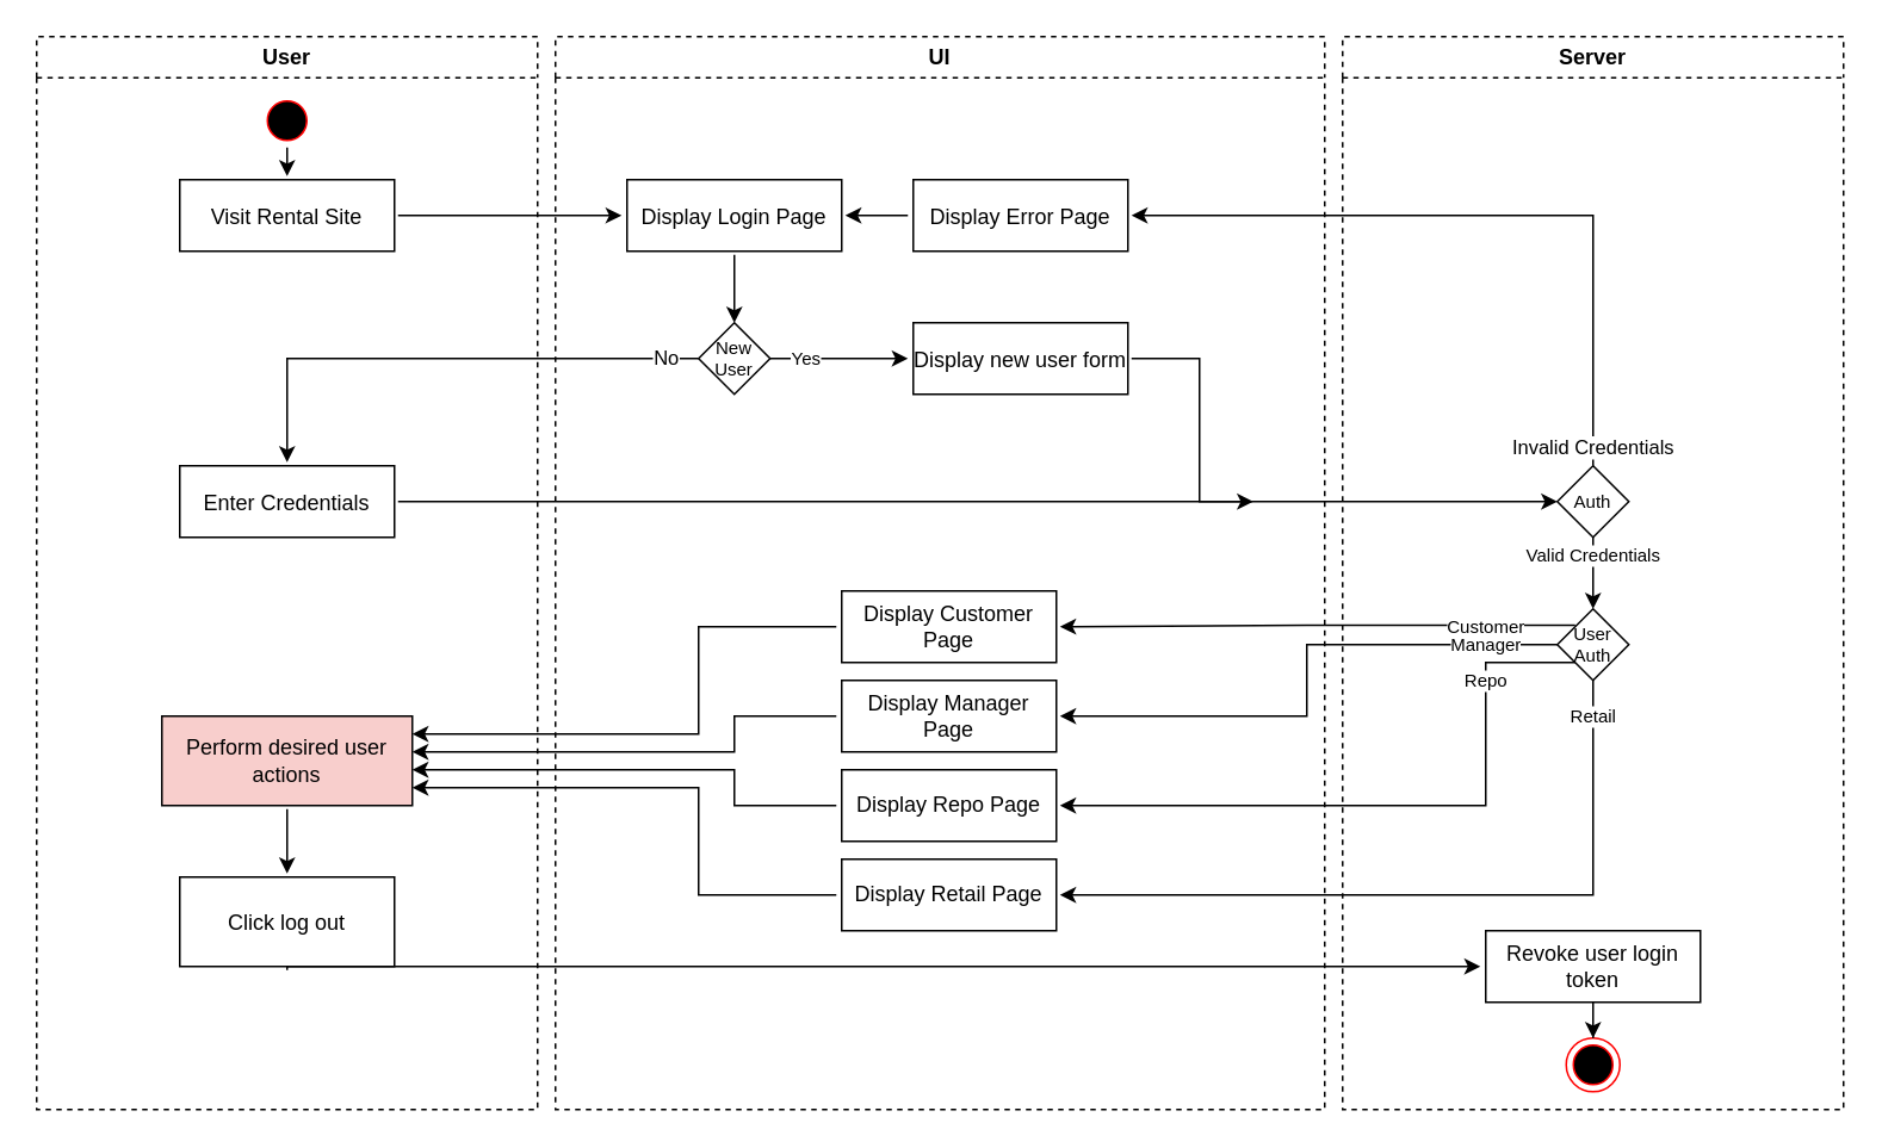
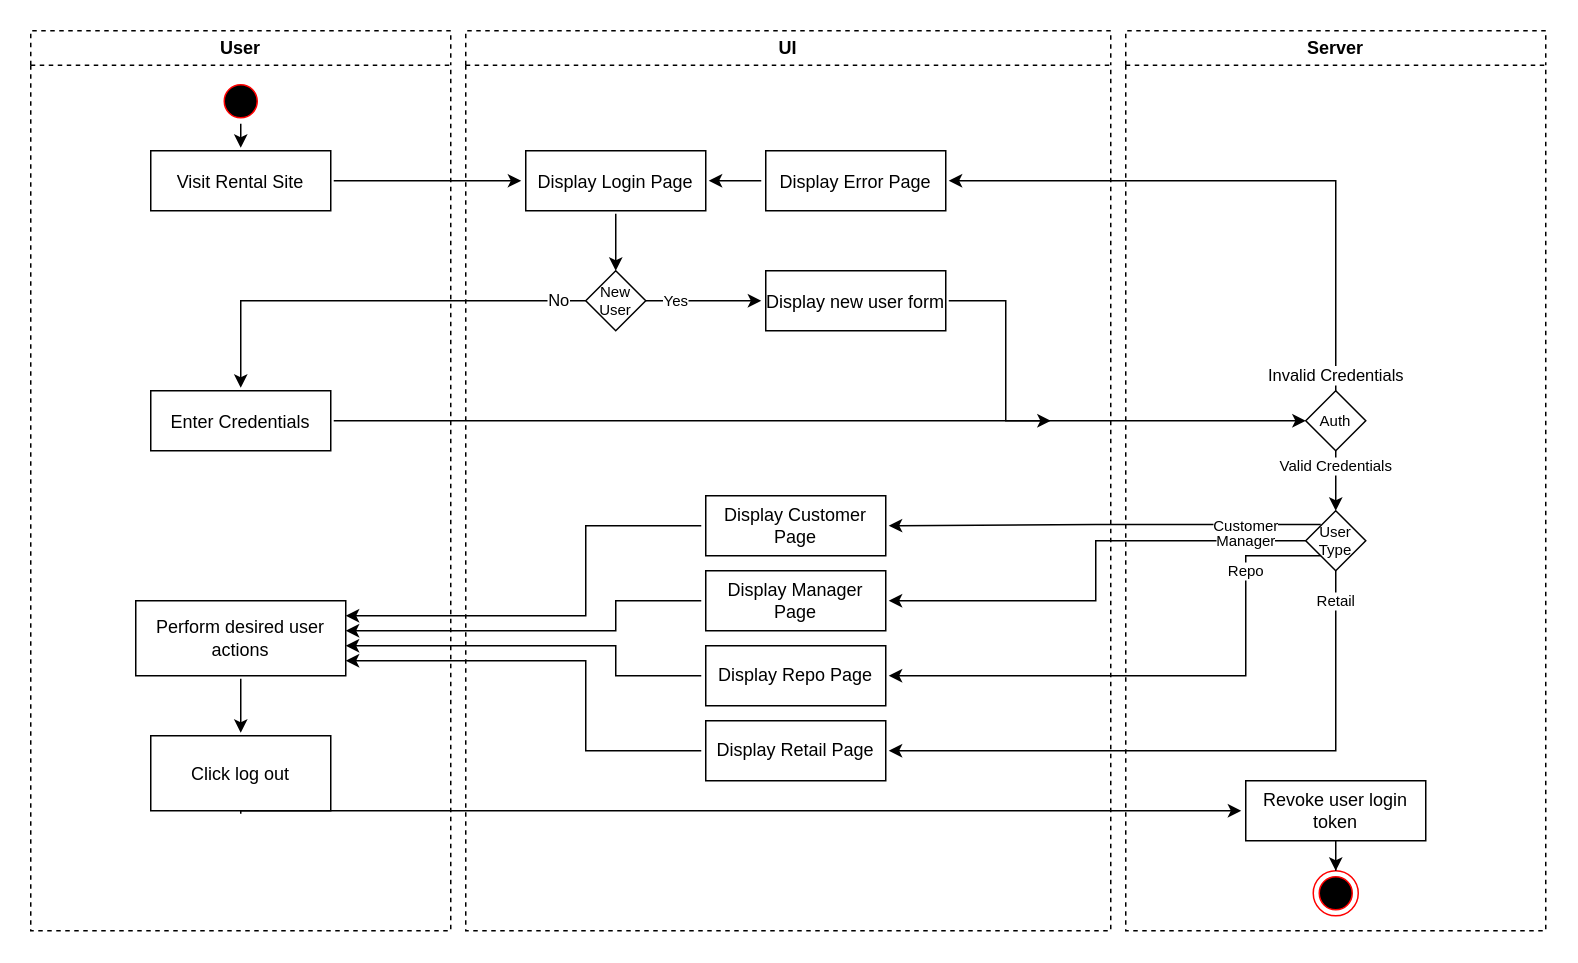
  <mxCell id="0" />
  <mxCell id="1" parent="0" />
  <mxCell id="2" value="User" style="swimlane;whiteSpace=wrap;dashed=1;" parent="1" vertex="1"><mxGeometry x="20" y="20" width="280" height="600" as="geometry" /></mxCell>
  <mxCell id="3" style="edgeStyle=orthogonalEdgeStyle;rounded=0;orthogonalLoop=1;jettySize=auto;html=1;exitX=0.5;exitY=1;exitDx=0;exitDy=0;entryX=0.5;entryY=0;entryDx=0;entryDy=-2;entryPerimeter=0;fontSize=10;" edge="1" parent="2" source="4" target="5"><mxGeometry relative="1" as="geometry" /></mxCell>
  <mxCell id="4" value="" style="ellipse;shape=startState;fillColor=#000000;strokeColor=#ff0000;" parent="2" vertex="1"><mxGeometry x="125" y="32" width="30" height="30" as="geometry" /></mxCell>
  <mxCell id="5" value="Visit Rental Site" style="points=[[0,0.5,0,-3,0],[0.5,0,0,0,-2],[0.5,1,0,0,2],[1,0.5,0,2,0]];" vertex="1" parent="2"><mxGeometry x="80" y="80" width="120" height="40" as="geometry" /></mxCell>
  <mxCell id="6" value="Enter Credentials" style="points=[[0,0.5,0,-3,0],[0.5,0,0,0,-2],[0.5,1,0,0,2],[1,0.5,0,2,0]];" vertex="1" parent="2"><mxGeometry x="80" y="240" width="120" height="40" as="geometry" /></mxCell>
  <mxCell id="7" style="edgeStyle=orthogonalEdgeStyle;rounded=0;orthogonalLoop=1;jettySize=auto;html=1;exitX=0.5;exitY=1;exitDx=0;exitDy=2;exitPerimeter=0;entryX=0.5;entryY=0;entryDx=0;entryDy=-2;entryPerimeter=0;fontSize=10;" edge="1" parent="2" source="8" target="9"><mxGeometry relative="1" as="geometry" /></mxCell>
- <mxCell id="8" value="Perform desired user actions" style="points=[[0,0.5,0,-3,0],[0.5,0,0,0,-2],[0.5,1,0,0,2],[1,0.5,0,2,0]];whiteSpace=wrap;fillColor=#f8cecc;" vertex="1" parent="2"><mxGeometry x="70" y="380" width="140" height="50" as="geometry" /></mxCell>
+ <mxCell id="8" value="Perform desired user actions" style="points=[[0,0.5,0,-3,0],[0.5,0,0,0,-2],[0.5,1,0,0,2],[1,0.5,0,2,0]];whiteSpace=wrap;" vertex="1" parent="2"><mxGeometry x="70" y="380" width="140" height="50" as="geometry" /></mxCell>
  <mxCell id="9" value="Click log out" style="points=[[0,0.5,0,-3,0],[0.5,0,0,0,-2],[0.5,1,0,0,2],[1,0.5,0,2,0]];" vertex="1" parent="2"><mxGeometry x="80" y="470" width="120" height="50" as="geometry" /></mxCell>
  <mxCell id="10" value="UI" style="swimlane;whiteSpace=wrap;dashed=1;" vertex="1" parent="1"><mxGeometry x="310" y="20" width="430" height="600" as="geometry" /></mxCell>
  <mxCell id="11" style="edgeStyle=orthogonalEdgeStyle;rounded=0;orthogonalLoop=1;jettySize=auto;html=1;exitX=0;exitY=0.5;exitDx=-3;exitDy=0;exitPerimeter=0;entryX=1;entryY=0.5;entryDx=2;entryDy=0;entryPerimeter=0;elbow=vertical;" edge="1" parent="10" source="12" target="14"><mxGeometry relative="1" as="geometry" /></mxCell>
  <mxCell id="12" value="Display Error Page" style="points=[[0,0.5,0,-3,0],[0.5,0,0,0,-2],[0.5,1,0,0,2],[1,0.5,0,2,0]];" vertex="1" parent="10"><mxGeometry x="200" y="80" width="120" height="40" as="geometry" /></mxCell>
  <mxCell id="13" style="edgeStyle=elbowEdgeStyle;rounded=0;orthogonalLoop=1;jettySize=auto;elbow=vertical;html=1;exitX=0.5;exitY=1;exitDx=0;exitDy=2;exitPerimeter=0;entryX=0.5;entryY=0;entryDx=0;entryDy=0;entryPerimeter=0;" edge="1" parent="10" source="14" target="16"><mxGeometry relative="1" as="geometry" /></mxCell>
  <mxCell id="14" value="Display Login Page" style="points=[[0,0.5,0,-3,0],[0.5,0,0,0,-2],[0.5,1,0,0,2],[1,0.5,0,2,0]];" vertex="1" parent="10"><mxGeometry x="40" y="80" width="120" height="40" as="geometry" /></mxCell>
  <mxCell id="15" value="Yes" style="edgeStyle=elbowEdgeStyle;rounded=0;orthogonalLoop=1;jettySize=auto;elbow=vertical;html=1;exitX=1;exitY=0.5;exitDx=0;exitDy=0;exitPerimeter=0;entryX=0;entryY=0.5;entryDx=-3;entryDy=0;entryPerimeter=0;fontSize=10;" edge="1" parent="10" source="16" target="17"><mxGeometry x="-0.48" relative="1" as="geometry"><mxPoint as="offset" /></mxGeometry></mxCell>
  <mxCell id="16" value="New User" style="rhombus;whiteSpace=wrap;html=1;points=[[0,0.5,0,0,0],[0.5,0,0,0,0],[0.5,1,0,0,0],[1,0.5,0,0,0]];fontSize=10;" vertex="1" parent="10"><mxGeometry x="80" y="160" width="40" height="40" as="geometry" /></mxCell>
  <mxCell id="17" value="Display new user form" style="points=[[0,0.5,0,-3,0],[0.5,0,0,0,-2],[0.5,1,0,0,2],[1,0.5,0,2,0]];" vertex="1" parent="10"><mxGeometry x="200" y="160" width="120" height="40" as="geometry" /></mxCell>
  <mxCell id="18" value="Display Customer Page" style="points=[[0,0.5,0,-3,0],[0.5,0,0,0,-2],[0.5,1,0,0,2],[1,0.5,0,2,0]];whiteSpace=wrap;" vertex="1" parent="10"><mxGeometry x="160" y="310" width="120" height="40" as="geometry" /></mxCell>
  <mxCell id="19" value="Display Manager Page" style="points=[[0,0.5,0,-3,0],[0.5,0,0,0,-2],[0.5,1,0,0,2],[1,0.5,0,2,0]];whiteSpace=wrap;" vertex="1" parent="10"><mxGeometry x="160" y="360" width="120" height="40" as="geometry" /></mxCell>
  <mxCell id="20" value="Display Repo Page" style="points=[[0,0.5,0,-3,0],[0.5,0,0,0,-2],[0.5,1,0,0,2],[1,0.5,0,2,0]];whiteSpace=wrap;" vertex="1" parent="10"><mxGeometry x="160" y="410" width="120" height="40" as="geometry" /></mxCell>
  <mxCell id="21" value="Display Retail Page" style="points=[[0,0.5,0,-3,0],[0.5,0,0,0,-2],[0.5,1,0,0,2],[1,0.5,0,2,0]];whiteSpace=wrap;" vertex="1" parent="10"><mxGeometry x="160" y="460" width="120" height="40" as="geometry" /></mxCell>
  <mxCell id="22" value="Server" style="swimlane;whiteSpace=wrap;dashed=1;" vertex="1" parent="1"><mxGeometry x="750" y="20" width="280" height="600" as="geometry"><mxRectangle x="970" y="120" width="80" height="30" as="alternateBounds" /></mxGeometry></mxCell>
  <mxCell id="23" value="Valid Credentials" style="edgeStyle=orthogonalEdgeStyle;rounded=0;orthogonalLoop=1;jettySize=auto;html=1;exitX=0.5;exitY=1;exitDx=0;exitDy=0;exitPerimeter=0;fontSize=10;entryX=0.5;entryY=0;entryDx=0;entryDy=0;entryPerimeter=0;" edge="1" parent="22" source="24" target="25"><mxGeometry x="-0.5" relative="1" as="geometry"><mxPoint x="170" y="300" as="targetPoint" /><mxPoint as="offset" /></mxGeometry></mxCell>
  <mxCell id="24" value="Auth" style="rhombus;whiteSpace=wrap;html=1;points=[[0,0.5,0,0,0],[0.5,0,0,0,0],[0.5,1,0,0,0],[1,0.5,0,0,0]];fontSize=10;" vertex="1" parent="22"><mxGeometry x="120" y="240" width="40" height="40" as="geometry" /></mxCell>
- <mxCell id="25" value="User Auth" style="rhombus;whiteSpace=wrap;html=1;points=[[0,0.5,0,0,0],[0.25,0.23,0,0,0],[0.25,0.75,0,0,0],[0.5,0,0,0,0],[0.5,1,0,0,0],[0.75,0.23,0,0,0],[0.75,0.75,0,0,0],[1,0.5,0,0,0]];fontSize=10;" vertex="1" parent="22"><mxGeometry x="120" y="320" width="40" height="40" as="geometry" /></mxCell>
+ <mxCell id="25" value="User Type" style="rhombus;whiteSpace=wrap;html=1;points=[[0,0.5,0,0,0],[0.25,0.23,0,0,0],[0.25,0.75,0,0,0],[0.5,0,0,0,0],[0.5,1,0,0,0],[0.75,0.23,0,0,0],[0.75,0.75,0,0,0],[1,0.5,0,0,0]];fontSize=10;" vertex="1" parent="22"><mxGeometry x="120" y="320" width="40" height="40" as="geometry" /></mxCell>
  <mxCell id="26" value="" style="ellipse;html=1;shape=endState;fillColor=#000000;strokeColor=#ff0000;fontSize=10;" vertex="1" parent="22"><mxGeometry x="125" y="560" width="30" height="30" as="geometry" /></mxCell>
  <mxCell id="27" style="edgeStyle=orthogonalEdgeStyle;rounded=0;orthogonalLoop=1;jettySize=auto;html=1;exitX=0.5;exitY=1;exitDx=0;exitDy=2;exitPerimeter=0;fontSize=10;" edge="1" parent="22" source="28" target="26"><mxGeometry relative="1" as="geometry" /></mxCell>
  <mxCell id="28" value="Revoke user login token" style="points=[[0,0.5,0,-3,0],[0.5,0,0,0,-2],[0.5,1,0,0,2],[1,0.5,0,2,0]];whiteSpace=wrap;" vertex="1" parent="22"><mxGeometry x="80" y="500" width="120" height="40" as="geometry" /></mxCell>
  <mxCell id="29" style="edgeStyle=orthogonalEdgeStyle;rounded=0;orthogonalLoop=1;jettySize=auto;html=1;entryX=0;entryY=0.5;entryDx=-3;entryDy=0;entryPerimeter=0;exitX=1;exitY=0.5;exitDx=2;exitDy=0;exitPerimeter=0;" edge="1" parent="1" source="5" target="14"><mxGeometry relative="1" as="geometry"><mxPoint x="260" y="150" as="sourcePoint" /></mxGeometry></mxCell>
  <mxCell id="30" style="edgeStyle=orthogonalEdgeStyle;rounded=0;orthogonalLoop=1;jettySize=auto;html=1;exitX=1;exitY=0.5;exitDx=2;exitDy=0;exitPerimeter=0;entryX=0;entryY=0.5;entryDx=0;entryDy=0;entryPerimeter=0;" edge="1" parent="1" source="6" target="24"><mxGeometry relative="1" as="geometry" /></mxCell>
  <mxCell id="31" value="Invalid Credentials" style="edgeStyle=elbowEdgeStyle;rounded=0;orthogonalLoop=1;jettySize=auto;html=1;exitX=0.5;exitY=0;exitDx=0;exitDy=0;exitPerimeter=0;entryX=1;entryY=0.5;entryDx=2;entryDy=0;entryPerimeter=0;elbow=vertical;" edge="1" parent="1" source="24" target="12"><mxGeometry x="-0.95" relative="1" as="geometry"><Array as="points"><mxPoint x="860" y="120" /></Array><mxPoint as="offset" /></mxGeometry></mxCell>
  <mxCell id="32" value="No" style="edgeStyle=elbowEdgeStyle;rounded=0;orthogonalLoop=1;jettySize=auto;elbow=vertical;html=1;exitX=0;exitY=0.5;exitDx=0;exitDy=0;exitPerimeter=0;entryX=0.5;entryY=0;entryDx=0;entryDy=-2;entryPerimeter=0;" edge="1" parent="1" source="16" target="6"><mxGeometry x="-0.878" relative="1" as="geometry"><Array as="points"><mxPoint x="300" y="200" /></Array><mxPoint as="offset" /></mxGeometry></mxCell>
  <mxCell id="33" style="edgeStyle=orthogonalEdgeStyle;rounded=0;orthogonalLoop=1;jettySize=auto;html=1;exitX=1;exitY=0.5;exitDx=2;exitDy=0;exitPerimeter=0;fontSize=10;" edge="1" parent="1" source="17"><mxGeometry relative="1" as="geometry"><mxPoint x="700" y="280" as="targetPoint" /><Array as="points"><mxPoint x="670" y="200" /><mxPoint x="670" y="280" /></Array></mxGeometry></mxCell>
  <mxCell id="34" value="Customer" style="edgeStyle=orthogonalEdgeStyle;rounded=0;orthogonalLoop=1;jettySize=auto;html=1;exitX=0.25;exitY=0.23;exitDx=0;exitDy=0;exitPerimeter=0;entryX=1;entryY=0.5;entryDx=2;entryDy=0;entryPerimeter=0;fontSize=10;" edge="1" parent="1" source="25" target="18"><mxGeometry x="-0.654" y="1" relative="1" as="geometry"><mxPoint as="offset" /></mxGeometry></mxCell>
  <mxCell id="35" value="Manager" style="edgeStyle=orthogonalEdgeStyle;rounded=0;orthogonalLoop=1;jettySize=auto;html=1;exitX=0;exitY=0.5;exitDx=0;exitDy=0;exitPerimeter=0;entryX=1;entryY=0.5;entryDx=2;entryDy=0;entryPerimeter=0;fontSize=10;" edge="1" parent="1" source="25" target="19"><mxGeometry x="-0.748" relative="1" as="geometry"><mxPoint as="offset" /></mxGeometry></mxCell>
  <mxCell id="36" value="Repo" style="edgeStyle=orthogonalEdgeStyle;rounded=0;orthogonalLoop=1;jettySize=auto;html=1;exitX=0.25;exitY=0.75;exitDx=0;exitDy=0;exitPerimeter=0;entryX=1;entryY=0.5;entryDx=2;entryDy=0;entryPerimeter=0;fontSize=10;" edge="1" parent="1" source="25" target="20"><mxGeometry x="-0.674" relative="1" as="geometry"><Array as="points"><mxPoint x="830" y="370" /><mxPoint x="830" y="450" /></Array><mxPoint as="offset" /></mxGeometry></mxCell>
  <mxCell id="37" value="Retail" style="edgeStyle=orthogonalEdgeStyle;rounded=0;orthogonalLoop=1;jettySize=auto;html=1;exitX=0.5;exitY=1;exitDx=0;exitDy=0;exitPerimeter=0;entryX=1;entryY=0.5;entryDx=2;entryDy=0;entryPerimeter=0;fontSize=10;" edge="1" parent="1" source="25" target="21"><mxGeometry x="-0.904" relative="1" as="geometry"><Array as="points"><mxPoint x="890" y="500" /></Array><mxPoint as="offset" /></mxGeometry></mxCell>
  <mxCell id="38" style="edgeStyle=orthogonalEdgeStyle;rounded=0;orthogonalLoop=1;jettySize=auto;html=1;exitX=0;exitY=0.5;exitDx=-3;exitDy=0;exitPerimeter=0;fontSize=10;" edge="1" parent="1" source="18"><mxGeometry relative="1" as="geometry"><mxPoint x="230" y="410" as="targetPoint" /><Array as="points"><mxPoint x="390" y="350" /><mxPoint x="390" y="410" /></Array></mxGeometry></mxCell>
  <mxCell id="39" style="edgeStyle=orthogonalEdgeStyle;rounded=0;orthogonalLoop=1;jettySize=auto;html=1;exitX=0;exitY=0.5;exitDx=-3;exitDy=0;exitPerimeter=0;fontSize=10;" edge="1" parent="1" source="19"><mxGeometry relative="1" as="geometry"><mxPoint x="230" y="420" as="targetPoint" /><Array as="points"><mxPoint x="410" y="400" /><mxPoint x="410" y="420" /></Array></mxGeometry></mxCell>
  <mxCell id="40" style="edgeStyle=orthogonalEdgeStyle;rounded=0;orthogonalLoop=1;jettySize=auto;html=1;exitX=0;exitY=0.5;exitDx=-3;exitDy=0;exitPerimeter=0;fontSize=10;" edge="1" parent="1" source="20"><mxGeometry relative="1" as="geometry"><mxPoint x="230" y="430" as="targetPoint" /><Array as="points"><mxPoint x="410" y="450" /><mxPoint x="410" y="430" /></Array></mxGeometry></mxCell>
  <mxCell id="41" style="edgeStyle=orthogonalEdgeStyle;rounded=0;orthogonalLoop=1;jettySize=auto;html=1;exitX=0;exitY=0.5;exitDx=-3;exitDy=0;exitPerimeter=0;fontSize=10;" edge="1" parent="1" source="21"><mxGeometry relative="1" as="geometry"><mxPoint x="230" y="440" as="targetPoint" /><Array as="points"><mxPoint x="390" y="500" /><mxPoint x="390" y="440" /></Array></mxGeometry></mxCell>
  <mxCell id="42" style="edgeStyle=orthogonalEdgeStyle;rounded=0;orthogonalLoop=1;jettySize=auto;html=1;exitX=0.5;exitY=1;exitDx=0;exitDy=2;exitPerimeter=0;entryX=0;entryY=0.5;entryDx=-3;entryDy=0;entryPerimeter=0;fontSize=10;" edge="1" parent="1" source="9" target="28"><mxGeometry relative="1" as="geometry"><Array as="points"><mxPoint x="160" y="540" /></Array></mxGeometry></mxCell>
